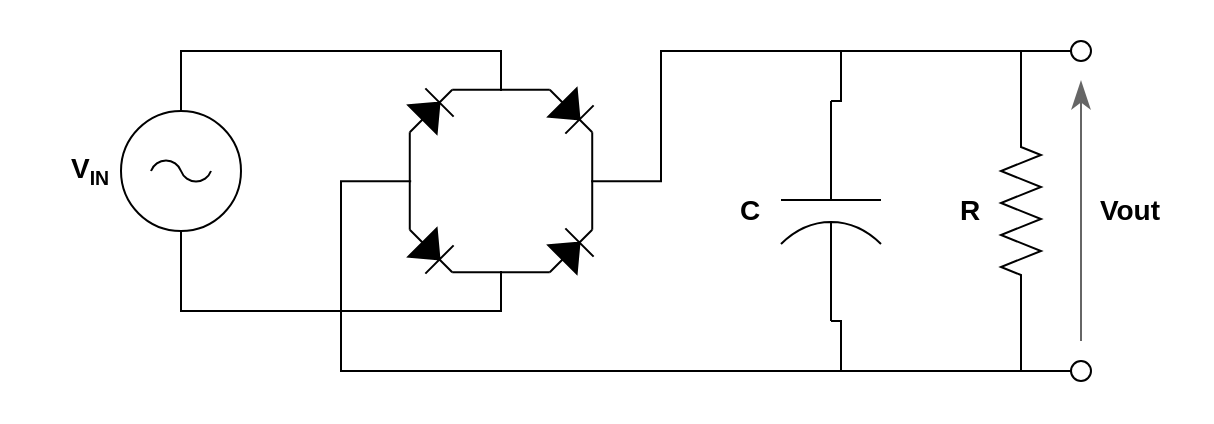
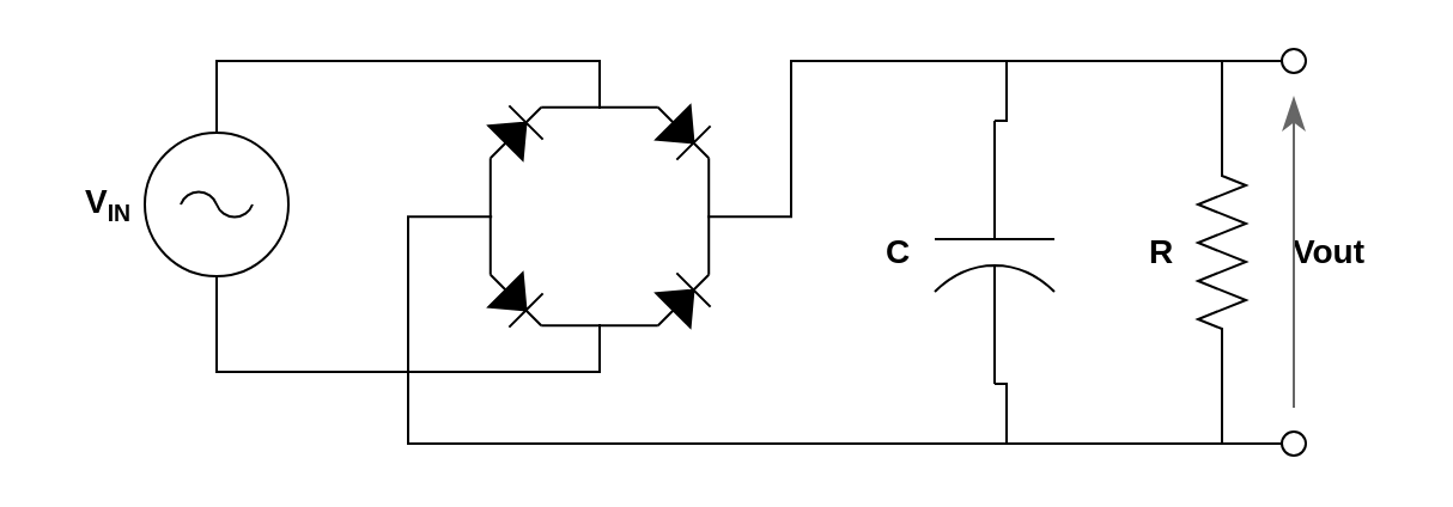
  <mxCell id="0" />
  <mxCell id="1" parent="0" />
  <mxCell id="2" style="edgeStyle=orthogonalEdgeStyle;rounded=0;orthogonalLoop=1;jettySize=auto;html=1;exitX=0.5;exitY=0;exitDx=0;exitDy=0;exitPerimeter=0;endArrow=none;endFill=0;" edge="1" parent="1" source="4"><mxGeometry relative="1" as="geometry"><mxPoint x="250" y="45" as="targetPoint" /><Array as="points"><mxPoint x="90" y="25" /><mxPoint x="250" y="25" /></Array></mxGeometry></mxCell>
  <mxCell id="3" style="edgeStyle=orthogonalEdgeStyle;rounded=0;orthogonalLoop=1;jettySize=auto;html=1;exitX=0.5;exitY=1;exitDx=0;exitDy=0;exitPerimeter=0;endArrow=none;endFill=0;" edge="1" parent="1" source="4"><mxGeometry relative="1" as="geometry"><mxPoint x="250" y="135" as="targetPoint" /><Array as="points"><mxPoint x="90" y="155" /><mxPoint x="250" y="155" /></Array></mxGeometry></mxCell>
  <mxCell id="4" value="" style="pointerEvents=1;verticalLabelPosition=bottom;shadow=0;dashed=0;align=center;html=1;verticalAlign=top;shape=mxgraph.electrical.signal_sources.ac_source;" vertex="1" parent="1"><mxGeometry x="60" y="55" width="60" height="60" as="geometry" /></mxCell>
  <mxCell id="5" style="edgeStyle=orthogonalEdgeStyle;rounded=0;orthogonalLoop=1;jettySize=auto;html=1;exitX=0;exitY=0.5;exitDx=0;exitDy=0;exitPerimeter=0;endArrow=none;endFill=0;" edge="1" parent="1" source="7"><mxGeometry relative="1" as="geometry"><mxPoint x="380" y="25" as="targetPoint" /><Array as="points"><mxPoint x="510" y="25" /></Array></mxGeometry></mxCell>
  <mxCell id="6" style="edgeStyle=orthogonalEdgeStyle;rounded=0;orthogonalLoop=1;jettySize=auto;html=1;exitX=1;exitY=0.5;exitDx=0;exitDy=0;exitPerimeter=0;endArrow=none;endFill=0;" edge="1" parent="1" source="7"><mxGeometry relative="1" as="geometry"><mxPoint x="380" y="185" as="targetPoint" /><Array as="points"><mxPoint x="510" y="185" /></Array></mxGeometry></mxCell>
  <mxCell id="7" value="" style="pointerEvents=1;verticalLabelPosition=bottom;shadow=0;dashed=0;align=center;html=1;verticalAlign=top;shape=mxgraph.electrical.resistors.resistor_2;direction=south;" vertex="1" parent="1"><mxGeometry x="500" y="55" width="20" height="100" as="geometry" /></mxCell>
  <mxCell id="8" style="edgeStyle=none;rounded=0;orthogonalLoop=1;jettySize=auto;html=1;exitX=1;exitY=0.5;exitDx=0;exitDy=0;exitPerimeter=0;entryX=0;entryY=0.5;entryDx=0;entryDy=0;entryPerimeter=0;endArrow=none;endFill=0;" edge="1" parent="1" source="10" target="13"><mxGeometry relative="1" as="geometry" /></mxCell>
  <mxCell id="9" style="edgeStyle=none;rounded=0;orthogonalLoop=1;jettySize=auto;html=1;exitX=0;exitY=0.5;exitDx=0;exitDy=0;exitPerimeter=0;entryX=0;entryY=0.5;entryDx=0;entryDy=0;entryPerimeter=0;endArrow=none;endFill=0;" edge="1" parent="1" source="10" target="15"><mxGeometry relative="1" as="geometry" /></mxCell>
  <mxCell id="10" value="" style="pointerEvents=1;fillColor=#000000;verticalLabelPosition=bottom;shadow=0;dashed=0;align=center;html=1;verticalAlign=top;shape=mxgraph.electrical.diodes.diode;direction=east;rotation=-45;" vertex="1" parent="1"><mxGeometry x="200" y="45" width="30" height="20" as="geometry" /></mxCell>
  <mxCell id="11" value="" style="pointerEvents=1;fillColor=#000000;verticalLabelPosition=bottom;shadow=0;dashed=0;align=center;html=1;verticalAlign=top;shape=mxgraph.electrical.diodes.diode;rotation=-45;" vertex="1" parent="1"><mxGeometry x="270" y="115" width="30" height="20" as="geometry" /></mxCell>
  <mxCell id="12" style="edgeStyle=none;rounded=0;orthogonalLoop=1;jettySize=auto;html=1;exitX=1;exitY=0.5;exitDx=0;exitDy=0;exitPerimeter=0;entryX=1;entryY=0.5;entryDx=0;entryDy=0;entryPerimeter=0;endArrow=none;endFill=0;" edge="1" parent="1" source="13" target="11"><mxGeometry relative="1" as="geometry" /></mxCell>
  <mxCell id="13" value="" style="pointerEvents=1;fillColor=#000000;verticalLabelPosition=bottom;shadow=0;dashed=0;align=center;html=1;verticalAlign=top;shape=mxgraph.electrical.diodes.diode;rotation=45;" vertex="1" parent="1"><mxGeometry x="270" y="45" width="30" height="20" as="geometry" /></mxCell>
  <mxCell id="14" style="edgeStyle=none;rounded=0;orthogonalLoop=1;jettySize=auto;html=1;exitX=1;exitY=0.5;exitDx=0;exitDy=0;exitPerimeter=0;entryX=0;entryY=0.5;entryDx=0;entryDy=0;entryPerimeter=0;endArrow=none;endFill=0;" edge="1" parent="1" source="15" target="11"><mxGeometry relative="1" as="geometry" /></mxCell>
  <mxCell id="15" value="" style="pointerEvents=1;fillColor=#000000;verticalLabelPosition=bottom;shadow=0;dashed=0;align=center;html=1;verticalAlign=top;shape=mxgraph.electrical.diodes.diode;rotation=45;" vertex="1" parent="1"><mxGeometry x="200" y="115" width="30" height="20" as="geometry" /></mxCell>
  <mxCell id="16" style="edgeStyle=orthogonalEdgeStyle;rounded=0;orthogonalLoop=1;jettySize=auto;html=1;exitX=0;exitY=0.5;exitDx=0;exitDy=0;exitPerimeter=0;endArrow=none;endFill=0;entryX=1;entryY=0.5;entryDx=0;entryDy=0;" edge="1" parent="1" source="18"><mxGeometry relative="1" as="geometry"><mxPoint x="295.093" y="90.093" as="targetPoint" /><Array as="points"><mxPoint x="420" y="25" /><mxPoint x="330" y="25" /><mxPoint x="330" y="90" /></Array></mxGeometry></mxCell>
  <mxCell id="17" style="edgeStyle=orthogonalEdgeStyle;rounded=0;orthogonalLoop=1;jettySize=auto;html=1;exitX=1;exitY=0.5;exitDx=0;exitDy=0;exitPerimeter=0;endArrow=none;endFill=0;entryX=0;entryY=0.5;entryDx=0;entryDy=0;" edge="1" parent="1" source="18"><mxGeometry relative="1" as="geometry"><mxPoint x="205.093" y="90.093" as="targetPoint" /><Array as="points"><mxPoint x="420" y="185" /><mxPoint x="170" y="185" /><mxPoint x="170" y="90" /></Array></mxGeometry></mxCell>
  <mxCell id="18" value="" style="pointerEvents=1;verticalLabelPosition=bottom;shadow=0;dashed=0;align=center;html=1;verticalAlign=top;shape=mxgraph.electrical.capacitors.capacitor_2;direction=south;" vertex="1" parent="1"><mxGeometry x="390" y="50" width="50" height="110" as="geometry" /></mxCell>
  <mxCell id="19" value="&lt;font style=&quot;font-size: 14px&quot;&gt;V&lt;/font&gt;&lt;font style=&quot;font-size: 11.667px&quot;&gt;&lt;sub&gt;IN&lt;br&gt;&lt;/sub&gt;&lt;/font&gt;" style="text;html=1;strokeColor=none;fillColor=none;align=center;verticalAlign=middle;whiteSpace=wrap;rounded=0;fontStyle=1" vertex="1" parent="1"><mxGeometry y="75" width="50" height="20" as="geometry" x="20" /></mxCell>
  <mxCell id="20" value="&lt;span style=&quot;font-size: 14px&quot;&gt;C&lt;/span&gt;" style="text;html=1;strokeColor=none;fillColor=none;align=center;verticalAlign=middle;whiteSpace=wrap;rounded=0;fontStyle=1" vertex="1" parent="1"><mxGeometry x="350" y="95" width="50" height="20" as="geometry" /></mxCell>
- <mxCell id="21" value="&lt;font style=&quot;font-size: 14px&quot;&gt;Vout&lt;/font&gt;" style="text;html=1;strokeColor=none;fillColor=none;align=center;verticalAlign=middle;whiteSpace=wrap;rounded=0;fontStyle=1" vertex="1" parent="1"><mxGeometry x="545" y="95" width="40" height="20" as="geometry" /></mxCell>
+ <mxCell id="21" value="&lt;font style=&quot;font-size: 14px&quot;&gt;Vout&lt;/font&gt;" style="text;html=1;strokeColor=none;fillColor=none;align=center;verticalAlign=middle;whiteSpace=wrap;rounded=0;fontStyle=1" vertex="1" parent="1"><mxGeometry x="535" y="95" width="40" height="20" as="geometry" /></mxCell>
  <mxCell id="22" value="" style="endArrow=none;html=1;" edge="1" parent="1" source="24"><mxGeometry width="50" height="50" relative="1" as="geometry"><mxPoint x="540" y="25" as="sourcePoint" /><mxPoint x="510" y="25" as="targetPoint" /></mxGeometry></mxCell>
  <mxCell id="23" value="" style="endArrow=none;html=1;" edge="1" parent="1" source="25"><mxGeometry width="50" height="50" relative="1" as="geometry"><mxPoint x="540" y="185" as="sourcePoint" /><mxPoint x="510" y="185" as="targetPoint" /></mxGeometry></mxCell>
  <mxCell id="24" value="" style="verticalLabelPosition=bottom;shadow=0;dashed=0;align=center;html=1;verticalAlign=top;strokeWidth=1;shape=ellipse;" vertex="1" parent="1"><mxGeometry x="535" y="20" width="10" height="10" as="geometry" /></mxCell>
  <mxCell id="25" value="" style="verticalLabelPosition=bottom;shadow=0;dashed=0;align=center;html=1;verticalAlign=top;strokeWidth=1;shape=ellipse;" vertex="1" parent="1"><mxGeometry x="535" y="180" width="10" height="10" as="geometry" /></mxCell>
  <mxCell id="26" value="" style="endArrow=classicThin;html=1;strokeWidth=1;endSize=11;endFill=1;startSize=15;fillColor=#f5f5f5;strokeColor=#666666;" edge="1" parent="1"><mxGeometry width="100" relative="1" as="geometry"><mxPoint x="540" y="170" as="sourcePoint" /><mxPoint x="540" y="40" as="targetPoint" /></mxGeometry></mxCell>
  <mxCell id="27" value="&lt;span style=&quot;font-size: 14px&quot;&gt;R&lt;/span&gt;" style="text;html=1;strokeColor=none;fillColor=none;align=center;verticalAlign=middle;whiteSpace=wrap;rounded=0;fontStyle=1" vertex="1" parent="1"><mxGeometry x="460" y="95" width="50" height="20" as="geometry" /></mxCell>
